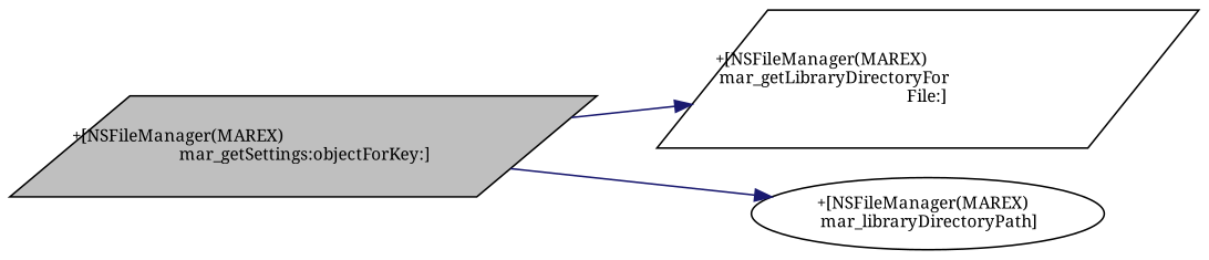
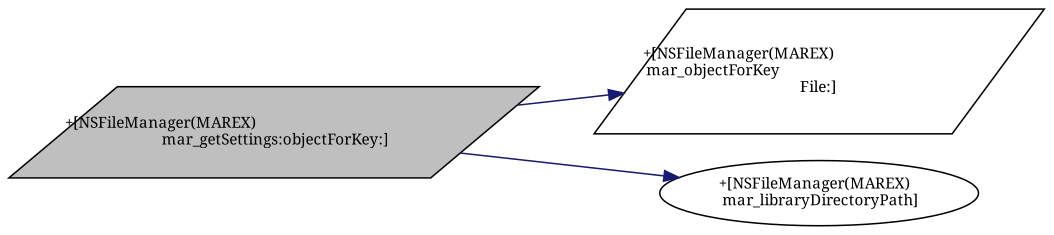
  digraph {
    fontname="Noto Serif"
    rankdir=LR
    node [color=black fillcolor=white fontname="Noto Serif" fontsize=10 shape=parallelogram style=filled]
    edge [color=midnightblue fontname="Noto Serif" fontsize=10 labelfontname=Helvetica labelfontsize=10 style=solid]
    n1 [fillcolor=grey75 fontcolor=black height=0.2 label="+[NSFileManager(MAREX)\l mar_getSettings:objectForKey:]" width=0.4]
-   n2 [height=0.2 label="+[NSFileManager(MAREX)\l mar_getLibraryDirectoryFor\lFile:]" width=0.4]
+   n2 [height=0.2 label="+[NSFileManager(MAREX)\l mar_objectForKey\lFile:]" width=0.4]
    n3 [height=0.2 label="+[NSFileManager(MAREX)\l mar_libraryDirectoryPath]" shape=ellipse width=0.4]
    n1 -> n2
    n1 -> n3
  }
